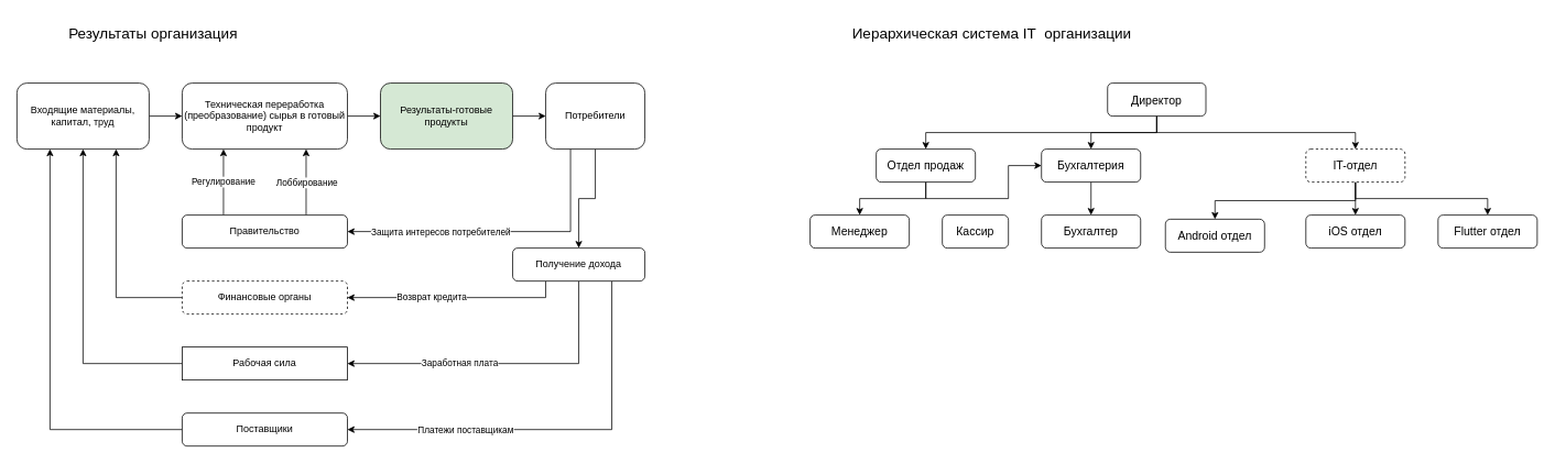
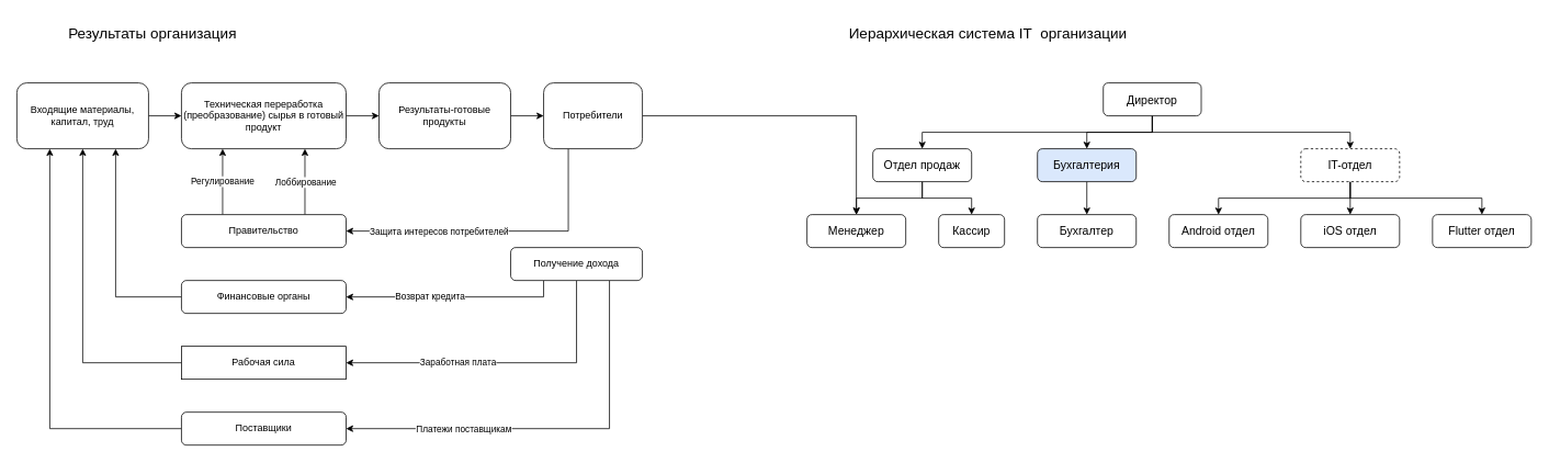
  <mxCell id="0" />
  <mxCell id="1" parent="0" />
  <mxCell id="2" value="" style="edgeStyle=orthogonalEdgeStyle;rounded=0;orthogonalLoop=1;jettySize=auto;html=1;" edge="1" parent="1" source="3" target="5"><mxGeometry relative="1" as="geometry" /></mxCell>
  <mxCell id="3" value="Техническая переработка (преобразование) сырья в готовый продукт" style="rounded=1;whiteSpace=wrap;html=1;" vertex="1" parent="1"><mxGeometry x="220" y="100" width="200" height="80" as="geometry" /></mxCell>
  <mxCell id="4" value="" style="edgeStyle=orthogonalEdgeStyle;rounded=0;orthogonalLoop=1;jettySize=auto;html=1;" edge="1" parent="1" source="5" target="9"><mxGeometry relative="1" as="geometry" /></mxCell>
- <mxCell id="5" value="Результаты-готовые продукты" style="rounded=1;whiteSpace=wrap;html=1;fillColor=#d5e8d4;" vertex="1" parent="1"><mxGeometry x="460" y="100" width="160" height="80" as="geometry" /></mxCell>
- <mxCell id="6" value="" style="edgeStyle=orthogonalEdgeStyle;rounded=0;orthogonalLoop=1;jettySize=auto;html=1;" edge="1" parent="1" source="9" target="22"><mxGeometry relative="1" as="geometry" /></mxCell>
+ <mxCell id="5" value="Результаты-готовые продукты" style="rounded=1;whiteSpace=wrap;html=1;" vertex="1" parent="1"><mxGeometry x="460" y="100" width="160" height="80" as="geometry" /></mxCell>
+ <mxCell id="6" value="" style="edgeStyle=orthogonalEdgeStyle;rounded=0;orthogonalLoop=1;jettySize=auto;html=1;" edge="1" parent="1" source="9" target="39"><mxGeometry relative="1" as="geometry" /></mxCell>
  <mxCell id="7" style="edgeStyle=orthogonalEdgeStyle;rounded=0;orthogonalLoop=1;jettySize=auto;html=1;exitX=0.25;exitY=1;exitDx=0;exitDy=0;entryX=1;entryY=0.5;entryDx=0;entryDy=0;" edge="1" parent="1" source="9" target="15"><mxGeometry relative="1" as="geometry" /></mxCell>
  <mxCell id="8" value="Защита интересов потребителей" style="edgeLabel;html=1;align=center;verticalAlign=middle;resizable=0;points=[];" vertex="1" connectable="0" parent="7"><mxGeometry x="0.395" relative="1" as="geometry"><mxPoint as="offset" /></mxGeometry></mxCell>
  <mxCell id="9" value="Потребители" style="rounded=1;whiteSpace=wrap;html=1;" vertex="1" parent="1"><mxGeometry x="660" y="100" width="120" height="80" as="geometry" /></mxCell>
  <mxCell id="10" value="" style="edgeStyle=orthogonalEdgeStyle;rounded=0;orthogonalLoop=1;jettySize=auto;html=1;" edge="1" parent="1" source="11" target="3"><mxGeometry relative="1" as="geometry" /></mxCell>
  <mxCell id="11" value="Входящие материалы, капитал, труд" style="rounded=1;whiteSpace=wrap;html=1;" vertex="1" parent="1"><mxGeometry x="20" y="100" width="160" height="80" as="geometry" /></mxCell>
  <mxCell id="12" style="edgeStyle=orthogonalEdgeStyle;rounded=0;orthogonalLoop=1;jettySize=auto;html=1;exitX=0.75;exitY=0;exitDx=0;exitDy=0;entryX=0.75;entryY=1;entryDx=0;entryDy=0;" edge="1" parent="1" source="15" target="3"><mxGeometry relative="1" as="geometry" /></mxCell>
  <mxCell id="13" value="Лоббирование" style="edgeLabel;html=1;align=center;verticalAlign=middle;resizable=0;points=[];" vertex="1" connectable="0" parent="12"><mxGeometry x="0.037" relative="1" as="geometry"><mxPoint y="1" as="offset" /></mxGeometry></mxCell>
  <mxCell id="14" value="Регулирование" style="edgeStyle=orthogonalEdgeStyle;rounded=0;orthogonalLoop=1;jettySize=auto;html=1;exitX=0.25;exitY=0;exitDx=0;exitDy=0;entryX=0.25;entryY=1;entryDx=0;entryDy=0;" edge="1" parent="1" source="15" target="3"><mxGeometry relative="1" as="geometry" /></mxCell>
  <mxCell id="15" value="Правительство" style="rounded=1;whiteSpace=wrap;html=1;" vertex="1" parent="1"><mxGeometry x="220" y="260" width="200" height="40" as="geometry" /></mxCell>
  <mxCell id="16" style="edgeStyle=orthogonalEdgeStyle;rounded=0;orthogonalLoop=1;jettySize=auto;html=1;exitX=0.25;exitY=1;exitDx=0;exitDy=0;entryX=1;entryY=0.5;entryDx=0;entryDy=0;" edge="1" parent="1" source="22" target="24"><mxGeometry relative="1" as="geometry" /></mxCell>
  <mxCell id="17" value="Возврат кредита" style="edgeLabel;html=1;align=center;verticalAlign=middle;resizable=0;points=[];" vertex="1" connectable="0" parent="16"><mxGeometry x="0.223" y="-1" relative="1" as="geometry"><mxPoint as="offset" /></mxGeometry></mxCell>
  <mxCell id="18" style="edgeStyle=orthogonalEdgeStyle;rounded=0;orthogonalLoop=1;jettySize=auto;html=1;exitX=0.5;exitY=1;exitDx=0;exitDy=0;entryX=1;entryY=0.5;entryDx=0;entryDy=0;" edge="1" parent="1" source="22" target="26"><mxGeometry relative="1" as="geometry" /></mxCell>
  <mxCell id="19" value="Заработная плата" style="edgeLabel;html=1;align=center;verticalAlign=middle;resizable=0;points=[];" vertex="1" connectable="0" parent="18"><mxGeometry x="0.289" y="-1" relative="1" as="geometry"><mxPoint as="offset" /></mxGeometry></mxCell>
  <mxCell id="20" style="edgeStyle=orthogonalEdgeStyle;rounded=0;orthogonalLoop=1;jettySize=auto;html=1;exitX=0.75;exitY=1;exitDx=0;exitDy=0;entryX=1;entryY=0.5;entryDx=0;entryDy=0;" edge="1" parent="1" source="22" target="28"><mxGeometry relative="1" as="geometry" /></mxCell>
  <mxCell id="21" value="Платежи поставщикам" style="edgeLabel;html=1;align=center;verticalAlign=middle;resizable=0;points=[];" vertex="1" connectable="0" parent="20"><mxGeometry x="0.432" relative="1" as="geometry"><mxPoint as="offset" /></mxGeometry></mxCell>
  <mxCell id="22" value="Получение дохода" style="rounded=1;whiteSpace=wrap;html=1;" vertex="1" parent="1"><mxGeometry x="620" y="300" width="160" height="40" as="geometry" /></mxCell>
  <mxCell id="23" style="edgeStyle=orthogonalEdgeStyle;rounded=0;orthogonalLoop=1;jettySize=auto;html=1;exitX=0;exitY=0.5;exitDx=0;exitDy=0;entryX=0.75;entryY=1;entryDx=0;entryDy=0;" edge="1" parent="1" source="24" target="11"><mxGeometry relative="1" as="geometry" /></mxCell>
- <mxCell id="24" value="Финансовые органы" style="rounded=1;whiteSpace=wrap;html=1;dashed=1;" vertex="1" parent="1"><mxGeometry x="220" y="340" width="200" height="40" as="geometry" /></mxCell>
+ <mxCell id="24" value="Финансовые органы" style="rounded=1;whiteSpace=wrap;html=1;" vertex="1" parent="1"><mxGeometry x="220" y="340" width="200" height="40" as="geometry" /></mxCell>
  <mxCell id="25" style="edgeStyle=orthogonalEdgeStyle;rounded=0;orthogonalLoop=1;jettySize=auto;html=1;exitX=0;exitY=0.5;exitDx=0;exitDy=0;entryX=0.5;entryY=1;entryDx=0;entryDy=0;" edge="1" parent="1" source="26" target="11"><mxGeometry relative="1" as="geometry" /></mxCell>
  <mxCell id="26" value="Рабочая сила" style="whiteSpace=wrap;html=1;rounded=0;" vertex="1" parent="1"><mxGeometry x="220" y="420" width="200" height="40" as="geometry" /></mxCell>
  <mxCell id="27" style="edgeStyle=orthogonalEdgeStyle;rounded=0;orthogonalLoop=1;jettySize=auto;html=1;exitX=0;exitY=0.5;exitDx=0;exitDy=0;entryX=0.25;entryY=1;entryDx=0;entryDy=0;" edge="1" parent="1" source="28" target="11"><mxGeometry relative="1" as="geometry" /></mxCell>
  <mxCell id="28" value="Поставщики" style="rounded=1;whiteSpace=wrap;html=1;" vertex="1" parent="1"><mxGeometry x="220" y="500" width="200" height="40" as="geometry" /></mxCell>
  <mxCell id="29" value="&lt;font style=&quot;font-size: 18px;&quot;&gt;Результаты организация&lt;/font&gt;" style="text;html=1;strokeColor=none;fillColor=none;align=center;verticalAlign=middle;whiteSpace=wrap;rounded=0;" vertex="1" parent="1"><mxGeometry x="20" y="20" width="330" height="40" as="geometry" /></mxCell>
  <mxCell id="30" style="edgeStyle=orthogonalEdgeStyle;rounded=0;orthogonalLoop=1;jettySize=auto;html=1;exitX=0.5;exitY=1;exitDx=0;exitDy=0;entryX=0.5;entryY=0;entryDx=0;entryDy=0;fontSize=14;" edge="1" parent="1" source="33" target="43"><mxGeometry relative="1" as="geometry" /></mxCell>
  <mxCell id="31" style="edgeStyle=orthogonalEdgeStyle;rounded=0;orthogonalLoop=1;jettySize=auto;html=1;exitX=0.5;exitY=1;exitDx=0;exitDy=0;entryX=0.5;entryY=0;entryDx=0;entryDy=0;fontSize=14;" edge="1" parent="1" source="33" target="36"><mxGeometry relative="1" as="geometry" /></mxCell>
  <mxCell id="32" style="edgeStyle=orthogonalEdgeStyle;rounded=0;orthogonalLoop=1;jettySize=auto;html=1;exitX=0.5;exitY=1;exitDx=0;exitDy=0;entryX=0.5;entryY=0;entryDx=0;entryDy=0;fontSize=14;" edge="1" parent="1" source="33" target="38"><mxGeometry relative="1" as="geometry" /></mxCell>
  <mxCell id="33" value="&lt;font style=&quot;font-size: 14px;&quot;&gt;Директор&lt;/font&gt;" style="rounded=1;whiteSpace=wrap;html=1;fontSize=18;" vertex="1" parent="1"><mxGeometry x="1340" y="100" width="119" height="40" as="geometry" /></mxCell>
  <mxCell id="34" style="edgeStyle=orthogonalEdgeStyle;rounded=0;orthogonalLoop=1;jettySize=auto;html=1;exitX=0.5;exitY=1;exitDx=0;exitDy=0;entryX=0.5;entryY=0;entryDx=0;entryDy=0;fontSize=14;" edge="1" parent="1" source="36" target="39"><mxGeometry relative="1" as="geometry" /></mxCell>
- <mxCell id="35" style="edgeStyle=orthogonalEdgeStyle;rounded=0;orthogonalLoop=1;jettySize=auto;html=1;exitX=0.5;exitY=1;exitDx=0;exitDy=0;fontSize=14;" edge="1" parent="1" source="36" target="38"><mxGeometry relative="1" as="geometry" /></mxCell>
+ <mxCell id="35" style="edgeStyle=orthogonalEdgeStyle;rounded=0;orthogonalLoop=1;jettySize=auto;html=1;exitX=0.5;exitY=1;exitDx=0;exitDy=0;entryX=0.5;entryY=0;entryDx=0;entryDy=0;fontSize=14;" edge="1" parent="1" source="36" target="44"><mxGeometry relative="1" as="geometry" /></mxCell>
  <mxCell id="36" value="Отдел продаж" style="rounded=1;whiteSpace=wrap;html=1;fontSize=14;" vertex="1" parent="1"><mxGeometry x="1060" y="180" width="120" height="40" as="geometry" /></mxCell>
  <mxCell id="37" style="edgeStyle=orthogonalEdgeStyle;rounded=0;orthogonalLoop=1;jettySize=auto;html=1;exitX=0.5;exitY=1;exitDx=0;exitDy=0;entryX=0.5;entryY=0;entryDx=0;entryDy=0;fontSize=14;" edge="1" parent="1" source="38" target="45"><mxGeometry relative="1" as="geometry" /></mxCell>
- <mxCell id="38" value="Бухгалтерия" style="rounded=1;whiteSpace=wrap;html=1;fontSize=14;" vertex="1" parent="1"><mxGeometry x="1260" y="180" width="120" height="40" as="geometry" /></mxCell>
+ <mxCell id="38" value="Бухгалтерия" style="rounded=1;whiteSpace=wrap;html=1;fontSize=14;fillColor=#dae8fc;" vertex="1" parent="1"><mxGeometry x="1260" y="180" width="120" height="40" as="geometry" /></mxCell>
  <mxCell id="39" value="Менеджер" style="rounded=1;whiteSpace=wrap;html=1;fontSize=14;" vertex="1" parent="1"><mxGeometry x="980" y="260" width="120" height="40" as="geometry" /></mxCell>
  <mxCell id="40" style="edgeStyle=orthogonalEdgeStyle;rounded=0;orthogonalLoop=1;jettySize=auto;html=1;exitX=0.5;exitY=1;exitDx=0;exitDy=0;entryX=0.5;entryY=0;entryDx=0;entryDy=0;fontSize=14;" edge="1" parent="1" source="43" target="46"><mxGeometry relative="1" as="geometry" /></mxCell>
  <mxCell id="41" style="edgeStyle=orthogonalEdgeStyle;rounded=0;orthogonalLoop=1;jettySize=auto;html=1;exitX=0.5;exitY=1;exitDx=0;exitDy=0;entryX=0.5;entryY=0;entryDx=0;entryDy=0;fontSize=14;" edge="1" parent="1" source="43" target="47"><mxGeometry relative="1" as="geometry" /></mxCell>
  <mxCell id="42" style="edgeStyle=orthogonalEdgeStyle;rounded=0;orthogonalLoop=1;jettySize=auto;html=1;exitX=0.5;exitY=1;exitDx=0;exitDy=0;entryX=0.5;entryY=0;entryDx=0;entryDy=0;fontSize=14;" edge="1" parent="1" source="43" target="48"><mxGeometry relative="1" as="geometry" /></mxCell>
  <mxCell id="43" value="IT-отдел" style="rounded=1;whiteSpace=wrap;html=1;fontSize=14;dashed=1;" vertex="1" parent="1"><mxGeometry x="1580" y="180" width="120" height="40" as="geometry" /></mxCell>
  <mxCell id="44" value="Кассир" style="rounded=1;whiteSpace=wrap;html=1;fontSize=14;" vertex="1" parent="1"><mxGeometry x="1140" y="260" width="80" height="40" as="geometry" /></mxCell>
  <mxCell id="45" value="Бухгалтер" style="rounded=1;whiteSpace=wrap;html=1;fontSize=14;" vertex="1" parent="1"><mxGeometry x="1260" y="260" width="120" height="40" as="geometry" /></mxCell>
- <mxCell id="46" value="Android отдел" style="rounded=1;whiteSpace=wrap;html=1;fontSize=14;" vertex="1" parent="1"><mxGeometry x="1410" y="265" width="120" height="40" as="geometry" /></mxCell>
+ <mxCell id="46" value="Android отдел" style="rounded=1;whiteSpace=wrap;html=1;fontSize=14;" vertex="1" parent="1"><mxGeometry x="1420" y="260" width="120" height="40" as="geometry" /></mxCell>
  <mxCell id="47" value="iOS отдел" style="rounded=1;whiteSpace=wrap;html=1;fontSize=14;" vertex="1" parent="1"><mxGeometry x="1580" y="260" width="120" height="40" as="geometry" /></mxCell>
  <mxCell id="48" value="Flutter отдел" style="rounded=1;whiteSpace=wrap;html=1;fontSize=14;" vertex="1" parent="1"><mxGeometry x="1740" y="260" width="120" height="40" as="geometry" /></mxCell>
  <mxCell id="49" value="&lt;font style=&quot;font-size: 18px;&quot;&gt;Иерархическая система IT&amp;nbsp; организации&lt;/font&gt;" style="text;html=1;strokeColor=none;fillColor=none;align=center;verticalAlign=middle;whiteSpace=wrap;rounded=0;" vertex="1" parent="1"><mxGeometry x="980" y="20" width="440" height="40" as="geometry" /></mxCell>
